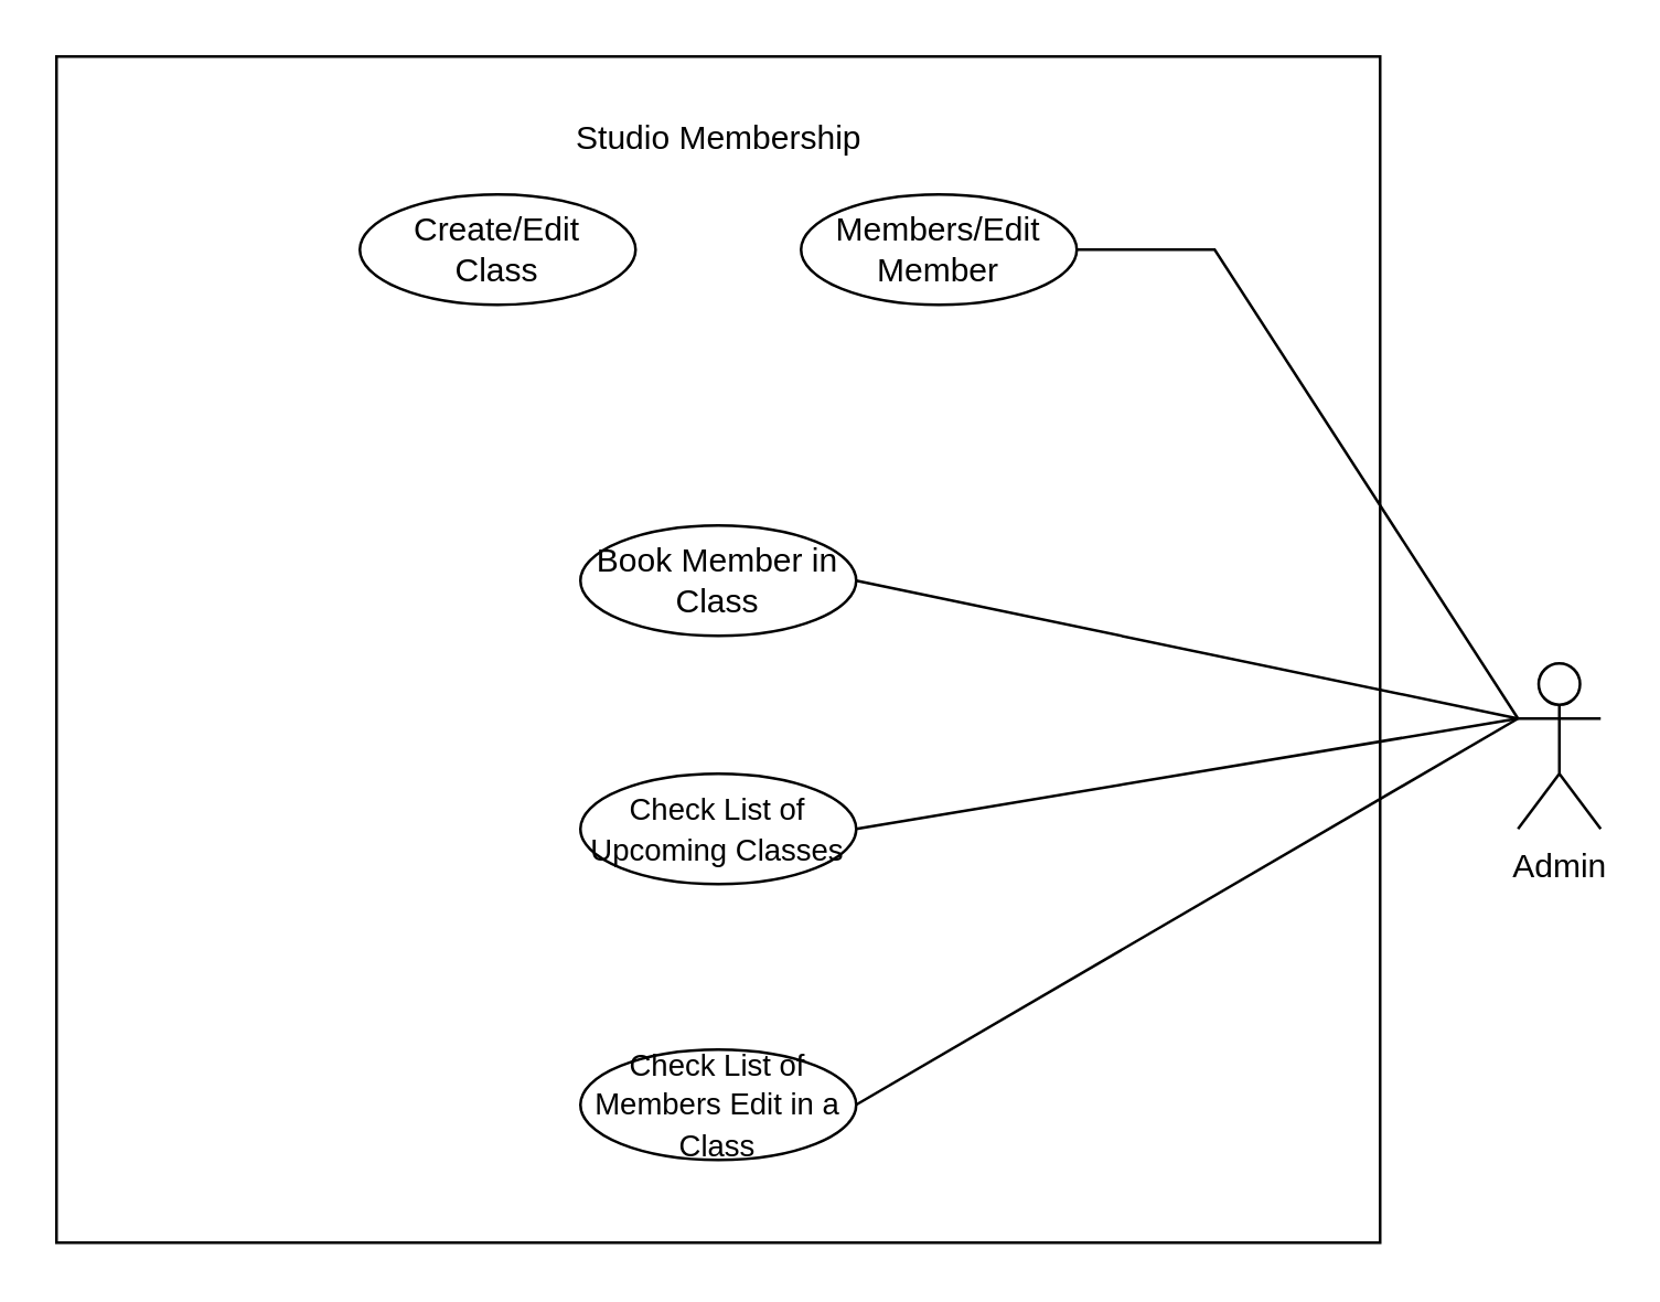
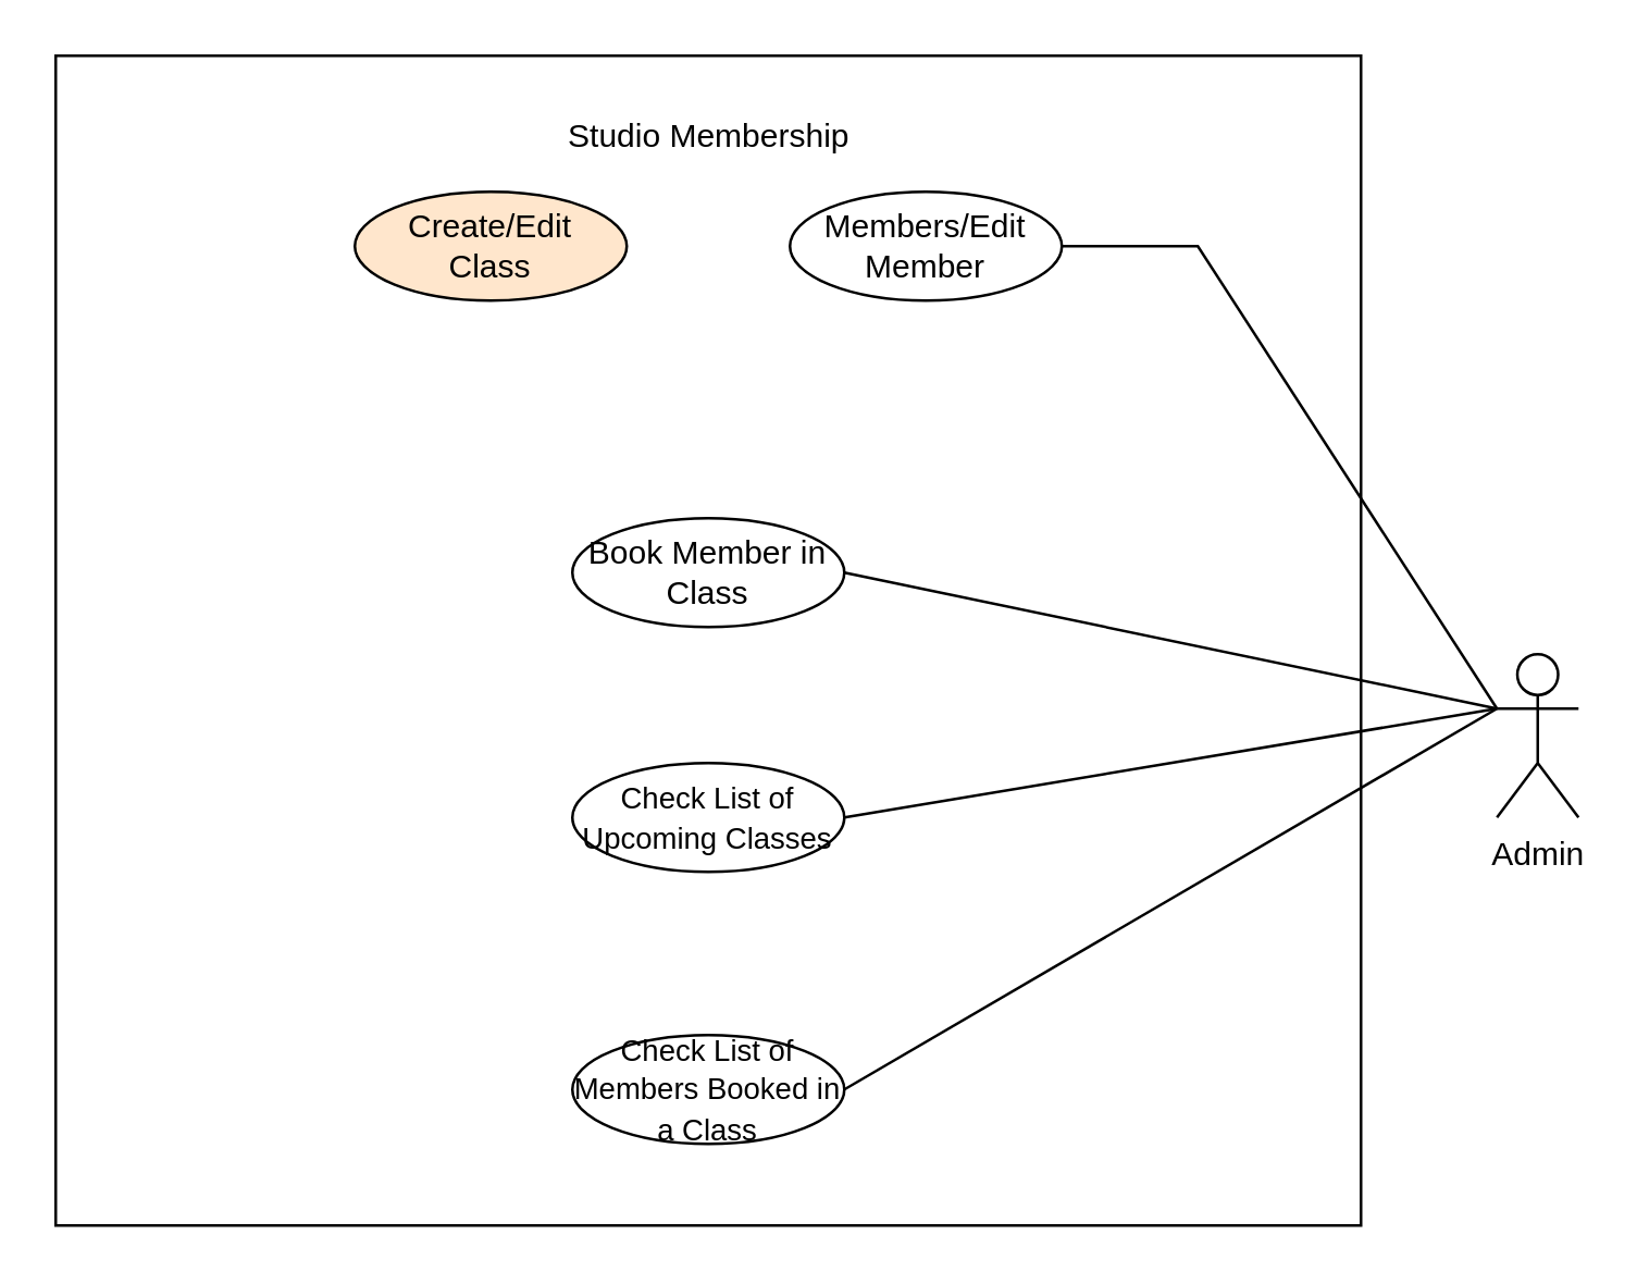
  <mxCell id="0" />
  <mxCell id="1" parent="0" />
  <mxCell id="2" value="" style="rounded=0;whiteSpace=wrap;html=1;" parent="1" vertex="1"><mxGeometry x="20" y="20" width="480" height="430" as="geometry" /></mxCell>
  <mxCell id="3" style="edgeStyle=none;orthogonalLoop=1;jettySize=auto;html=1;entryX=1;entryY=0.5;entryDx=0;entryDy=0;rounded=0;startArrow=none;startFill=0;endArrow=none;endFill=0;exitX=0;exitY=0.333;exitDx=0;exitDy=0;exitPerimeter=0;" parent="1" source="7" target="10" edge="1"><mxGeometry relative="1" as="geometry"><Array as="points"><mxPoint x="440" y="90" /></Array></mxGeometry></mxCell>
  <mxCell id="4" style="edgeStyle=none;rounded=0;orthogonalLoop=1;jettySize=auto;html=1;startArrow=none;startFill=0;endArrow=none;endFill=0;strokeColor=#000000;exitX=0;exitY=0.333;exitDx=0;exitDy=0;exitPerimeter=0;entryX=1;entryY=0.5;entryDx=0;entryDy=0;" parent="1" source="7" target="9" edge="1"><mxGeometry relative="1" as="geometry"><mxPoint x="220" y="260" as="targetPoint" /></mxGeometry></mxCell>
  <mxCell id="5" style="rounded=0;orthogonalLoop=1;jettySize=auto;html=1;entryX=1;entryY=0.5;entryDx=0;entryDy=0;endArrow=none;endFill=0;" parent="1" target="12" edge="1"><mxGeometry relative="1" as="geometry"><mxPoint x="550" y="260" as="sourcePoint" /></mxGeometry></mxCell>
  <mxCell id="6" style="edgeStyle=none;rounded=0;orthogonalLoop=1;jettySize=auto;html=1;entryX=1;entryY=0.5;entryDx=0;entryDy=0;endArrow=none;endFill=0;" parent="1" target="13" edge="1"><mxGeometry relative="1" as="geometry"><mxPoint x="550" y="260" as="sourcePoint" /></mxGeometry></mxCell>
  <mxCell id="7" value="Admin" style="shape=umlActor;html=1;verticalLabelPosition=bottom;verticalAlign=top;align=center;" parent="1" vertex="1"><mxGeometry x="550" y="240" width="30" height="60" as="geometry" /></mxCell>
  <mxCell id="8" value="Studio Membership" style="text;html=1;resizable=0;autosize=1;align=center;verticalAlign=middle;points=[];fillColor=none;strokeColor=none;rounded=0;" parent="1" vertex="1"><mxGeometry x="200" y="40" width="120" height="20" as="geometry" /></mxCell>
  <mxCell id="9" value="Book Member in Class" style="ellipse;whiteSpace=wrap;html=1;" parent="1" vertex="1"><mxGeometry x="210" y="190" width="100" height="40" as="geometry" /></mxCell>
  <mxCell id="10" value="Members/Edit Member" style="ellipse;whiteSpace=wrap;html=1;" parent="1" vertex="1"><mxGeometry x="290" y="70" width="100" height="40" as="geometry" /></mxCell>
- <mxCell id="11" value="Create/Edit&lt;br&gt;Class" style="ellipse;whiteSpace=wrap;html=1;" parent="1" vertex="1"><mxGeometry x="130" y="70" width="100" height="40" as="geometry" /></mxCell>
+ <mxCell id="11" value="Create/Edit&lt;br&gt;Class" style="ellipse;whiteSpace=wrap;html=1;fillColor=#ffe6cc;" parent="1" vertex="1"><mxGeometry x="130" y="70" width="100" height="40" as="geometry" /></mxCell>
  <mxCell id="12" value="&lt;font style=&quot;font-size: 11px&quot;&gt;Check List of Upcoming Classes&lt;/font&gt;" style="ellipse;whiteSpace=wrap;html=1;" parent="1" vertex="1"><mxGeometry x="210" y="280" width="100" height="40" as="geometry" /></mxCell>
- <mxCell id="13" value="&lt;font style=&quot;font-size: 11px&quot;&gt;Check List of Members Edit in a Class&lt;/font&gt;" style="ellipse;whiteSpace=wrap;html=1;" parent="1" vertex="1"><mxGeometry x="210" y="380" width="100" height="40" as="geometry" /></mxCell>
+ <mxCell id="13" value="&lt;font style=&quot;font-size: 11px&quot;&gt;Check List of Members Booked in a Class&lt;/font&gt;" style="ellipse;whiteSpace=wrap;html=1;" parent="1" vertex="1"><mxGeometry x="210" y="380" width="100" height="40" as="geometry" /></mxCell>
